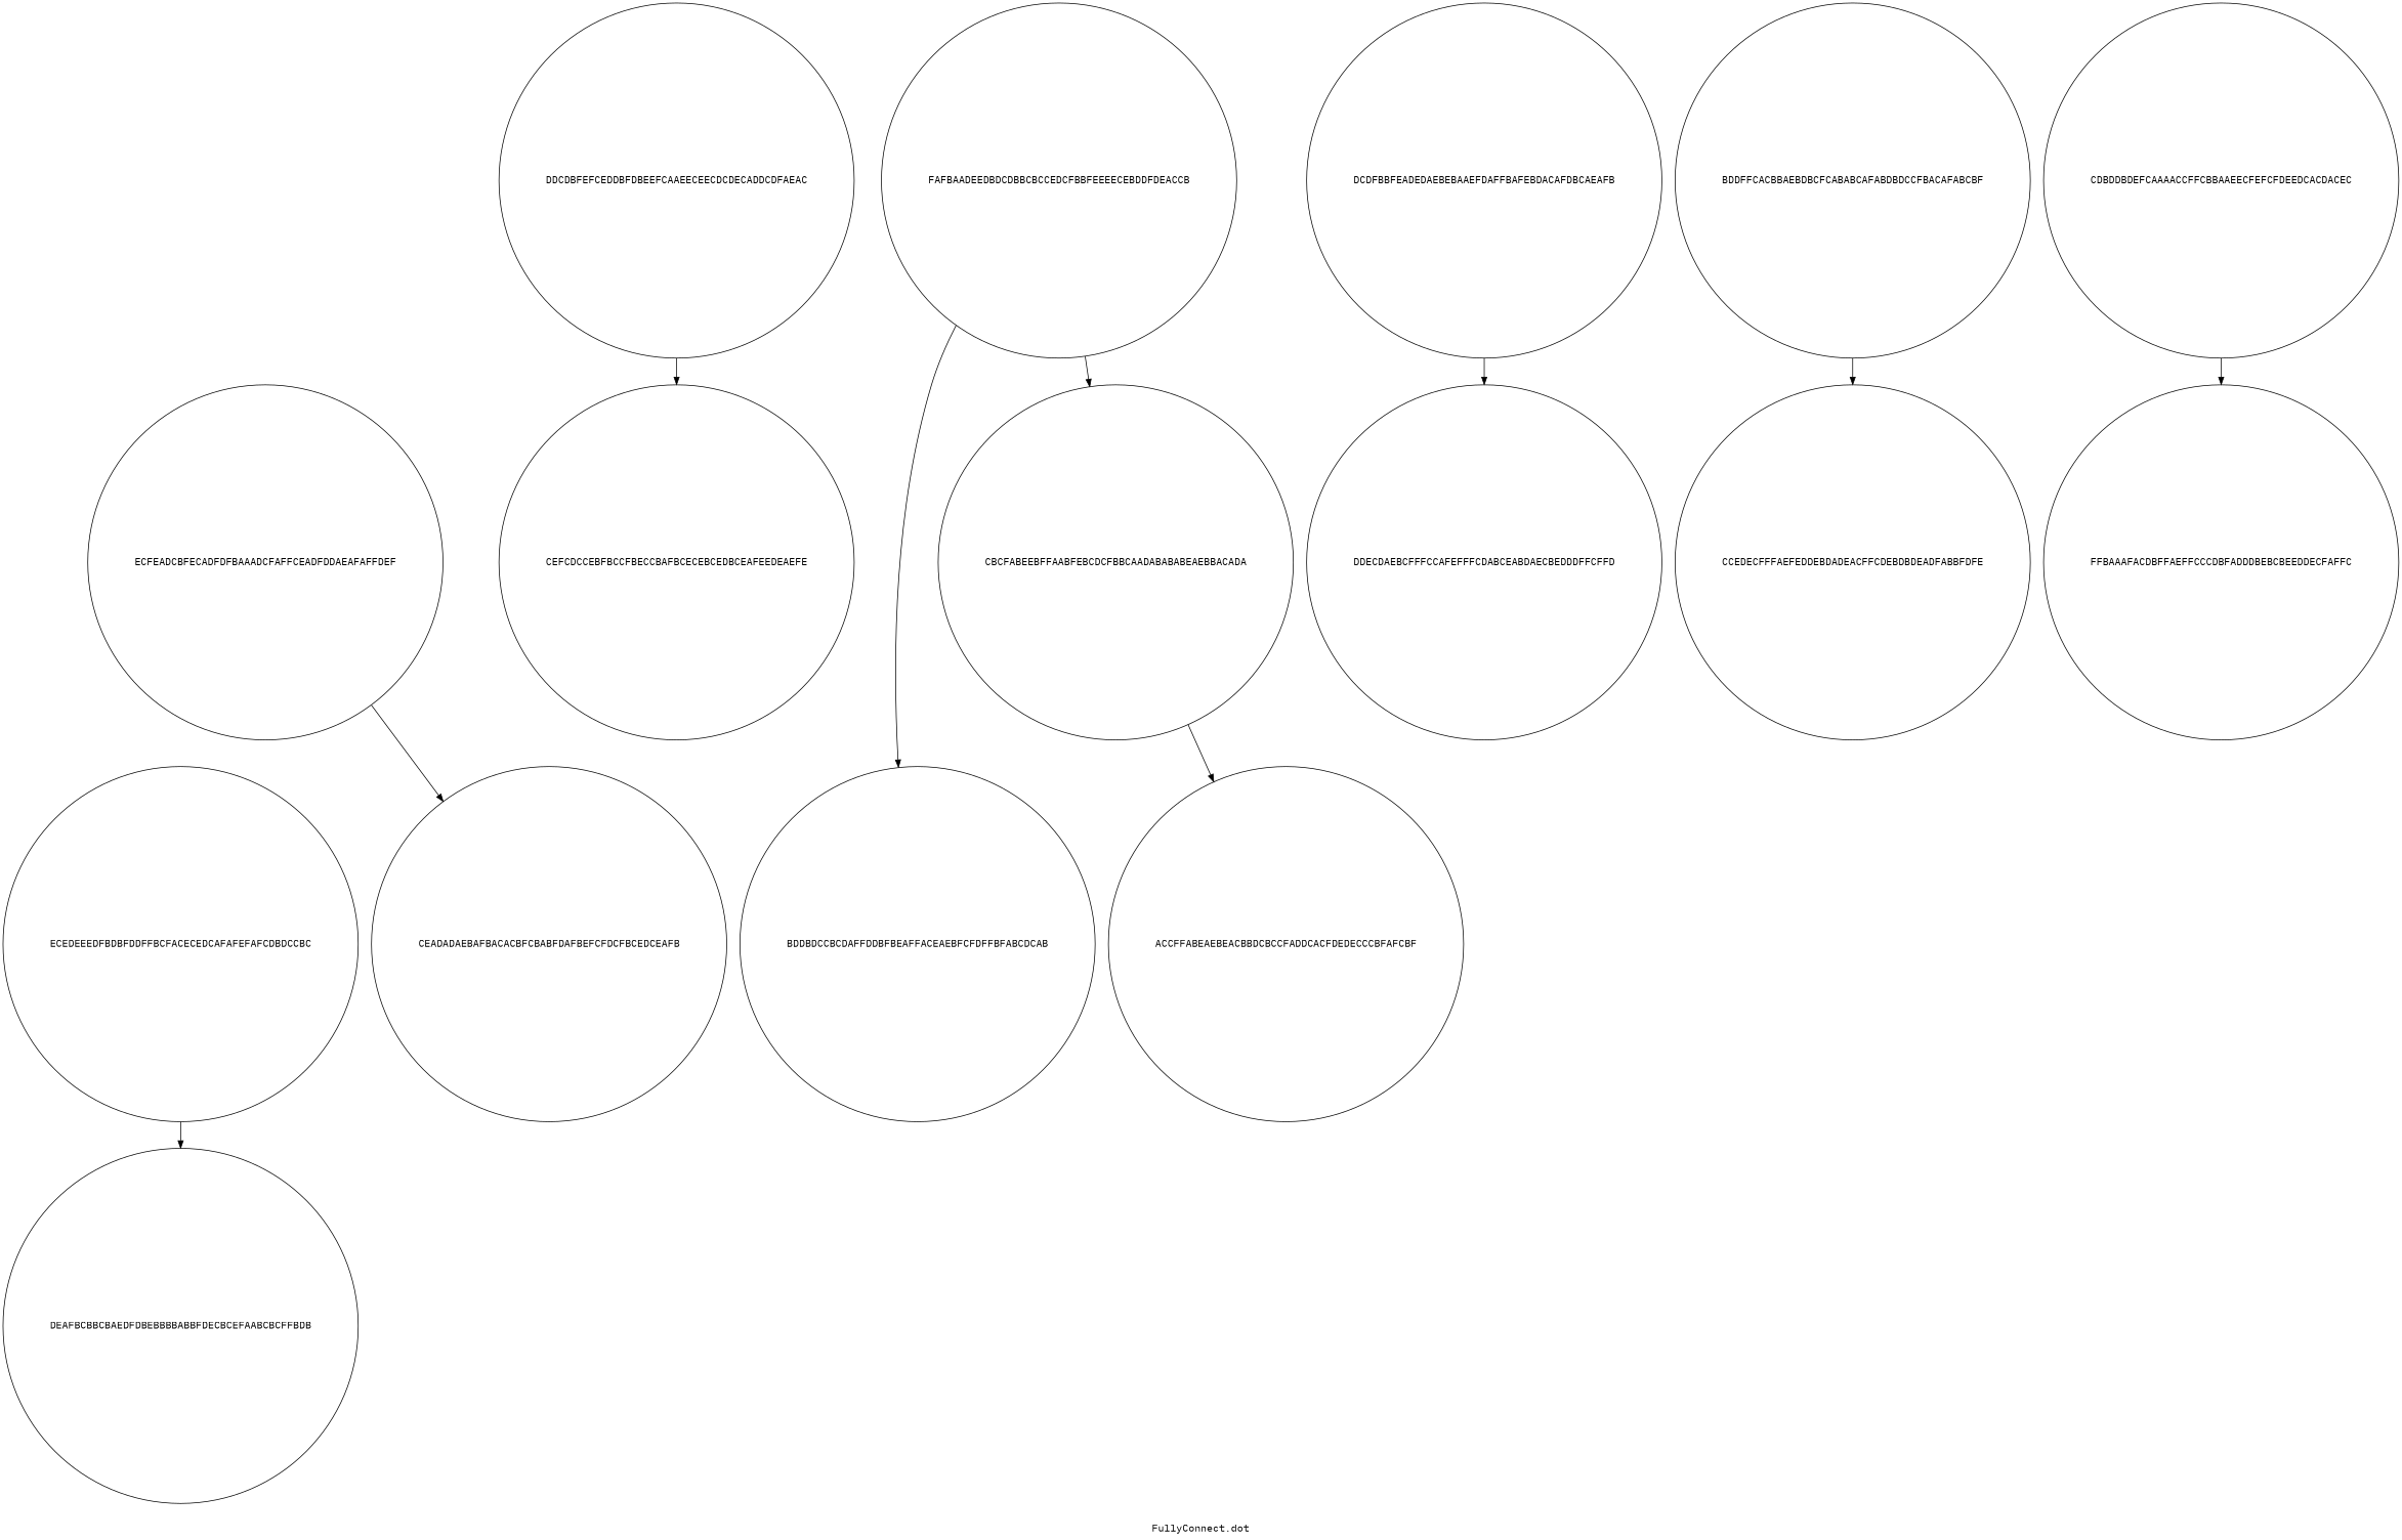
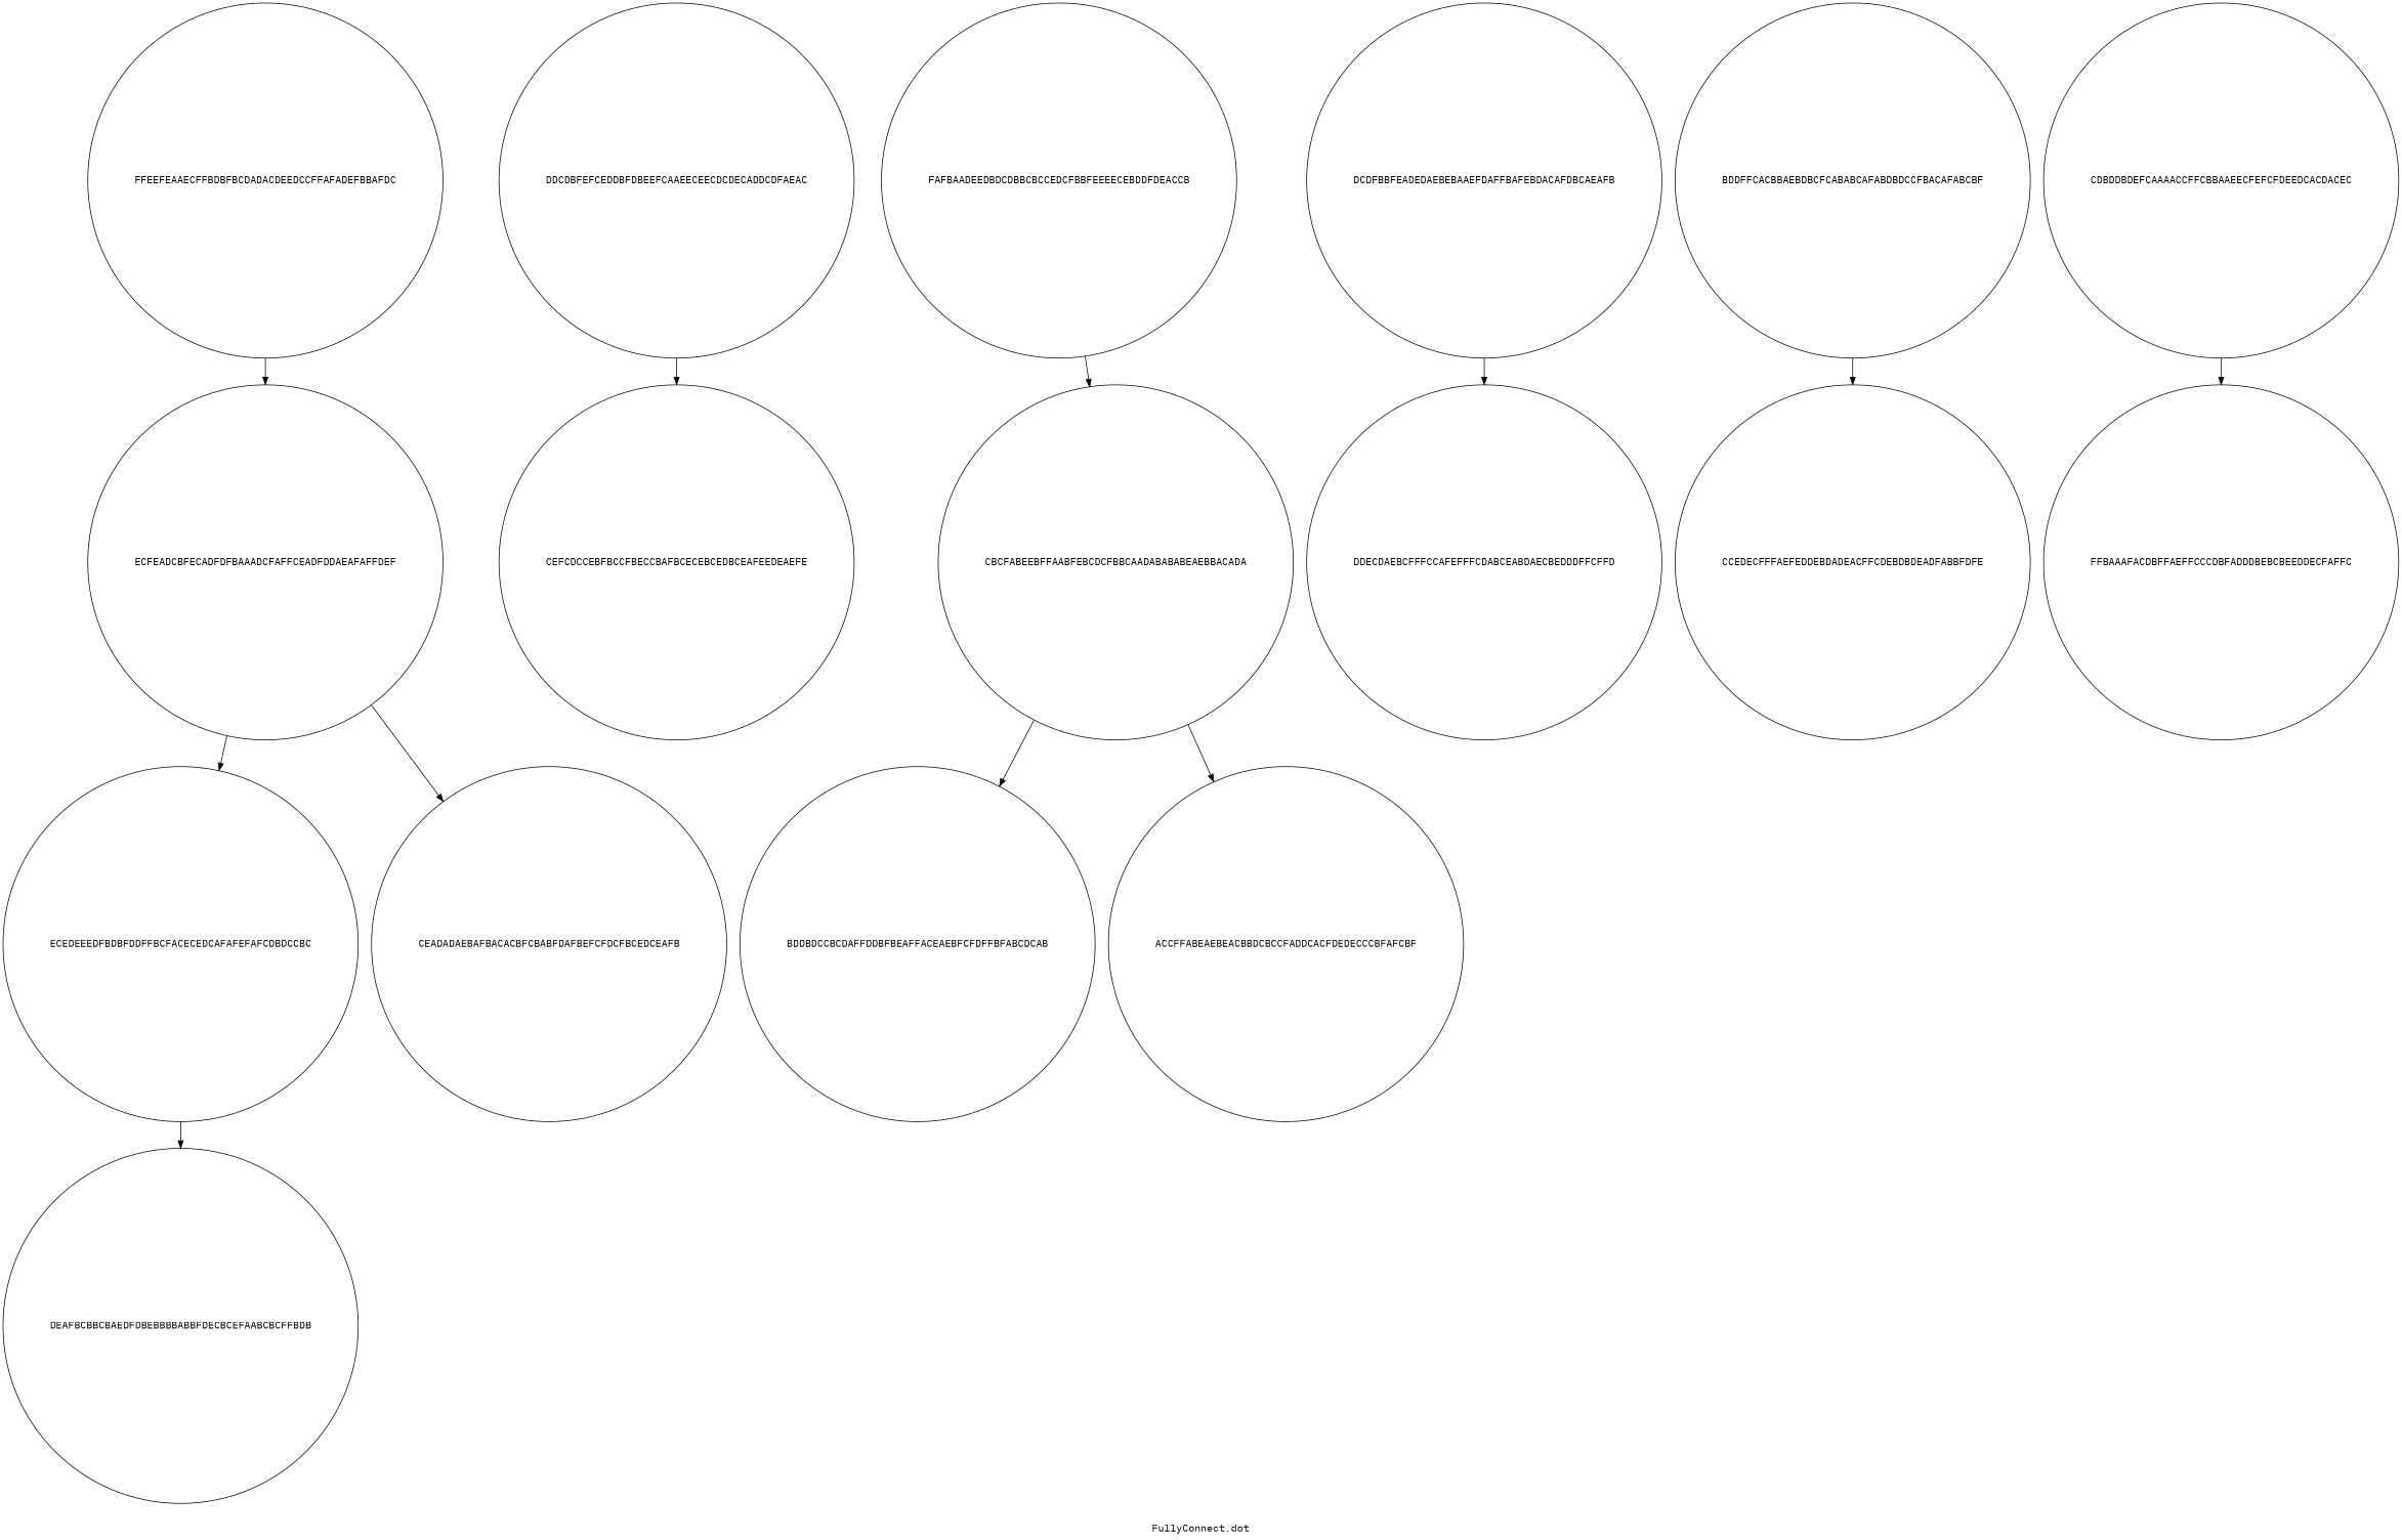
  digraph {
    fontname="IBM Plex Mono"
    label="FullyConnect.dot"
    node [fontname="IBM Plex Mono" shape=circle]
    edge [fontname="IBM Plex Mono"]
+   n1 [label=FFEEFEAAECFFBDBFBCDADACDEEDCCFFAFADEFBBAFDC]
    n2 [label=ECFEADCBFECADFDFBAAADCFAFFCEADFDDAEAFAFFDEF]
    n3 [label=DDCDBFEFCEDDBFDBEEFCAAEECEECDCDECADDCDFAEAC]
    n4 [label=CEFCDCCEBFBCCFBECCBAFBCECEBCEDBCEAFEEDEAEFE]
    n5 [label=ECEDEEEDFBDBFDDFFBCFACECEDCAFAFEFAFCDBDCCBC]
    n6 [label=CEADADAEBAFBACACBFCBABFDAFBEFCFDCFBCEDCEAFB]
    n7 [label=FAFBAADEEDBDCDBBCBCCEDCFBBFEEEECEBDDFDEACCB]
    n8 [label=CBCFABEEBFFAABFEBCDCFBBCAADABABABEAEBBACADA]
    n9 [label=DCDFBBFEADEDAEBEBAAEFDAFFBAFEBDACAFDBCAEAFB]
    n10 [label=DDECDAEBCFFFCCAFEFFFCDABCEABDAECBEDDDFFCFFD]
    n11 [label=BDDFFCACBBAEBDBCFCABABCAFABDBDCCFBACAFABCBF]
    n12 [label=CCEDECFFFAEFEDDEBDADEACFFCDEBDBDEADFABBFDFE]
    n13 [label=BDDBDCCBCDAFFDDBFBEAFFACEAEBFCFDFFBFABCDCAB]
    n14 [label=ACCFFABEAEBEACBBDCBCCFADDCACFDEDECCCBFAFCBF]
    n15 [label=DEAFBCBBCBAEDFDBEBBBBABBFDECBCEFAABCBCFFBDB]
    n16 [label=CDBDDBDEFCAAAACCFFCBBAAEECFEFCFDEEDCACDACEC]
    n17 [label=FFBAAAFACDBFFAEFFCCCDBFADDDBEBCBEEDDECFAFFC]
+   n1 -> n2
+   n2 -> n5
    n2 -> n6
    n3 -> n4
    n5 -> n15
    n7 -> n8
-   n7 -> n13
+   n8 -> n13
    n8 -> n14
    n9 -> n10
    n11 -> n12
    n16 -> n17
  }
